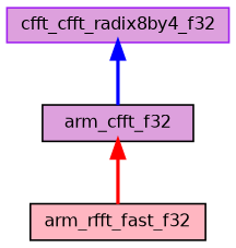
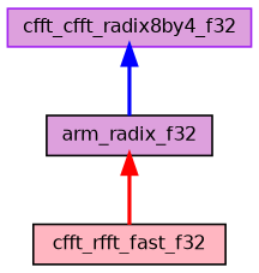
  digraph {
    rankdir=TB
    node [color=black fillcolor=plum fontname=Helvetica fontsize=10 shape=record style=filled]
    edge [dir=back fontname=Helvetica fontsize=10 labelfontname=Helvetica labelfontsize=10 style=bold]
    n1 [color=purple fontcolor=black height=0.2 label=cfft_cfft_radix8by4_f32 width=0.4]
-   n2 [height=0.2 label=arm_cfft_f32 width=0.4]
-   n3 [fillcolor=lightpink height=0.2 label=arm_rfft_fast_f32 width=0.4]
+   n2 [height=0.2 label=arm_radix_f32 width=0.4]
+   n3 [fillcolor=lightpink height=0.2 label=cfft_rfft_fast_f32 width=0.4]
    n1 -> n2 [color=blue]
    n2 -> n3 [color=red]
  }
